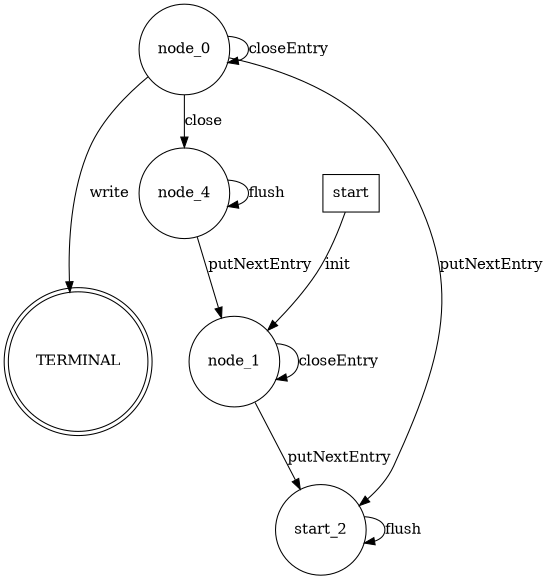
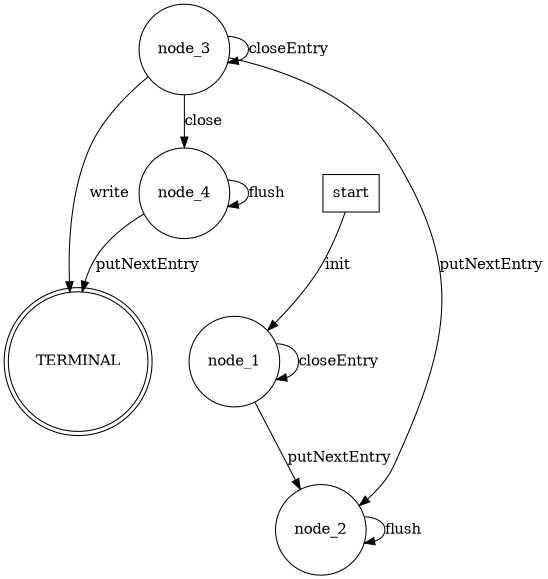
  digraph {
    node [attr="{}" shape=circle]
    n1 [label=node_4]
    n2 [label=TERMINAL shape=doublecircle]
    n3 [label=start shape=box]
    n4 [label=node_1]
-   n5 [label=start_2]
-   n6 [label=node_0]
+   n5 [label=node_2]
+   n6 [label=node_3]
    n1 -> n1 [label=flush]
-   n1 -> n4 [label=putNextEntry]
+   n1 -> n2 [label=putNextEntry]
    n3 -> n4 [label=init]
    n4 -> n4 [label=closeEntry]
    n4 -> n5 [label=putNextEntry]
    n5 -> n5 [label=flush]
    n6 -> n1 [label=close]
    n6 -> n2 [label=write]
    n6 -> n5 [label=putNextEntry]
    n6 -> n6 [label=closeEntry]
  }
